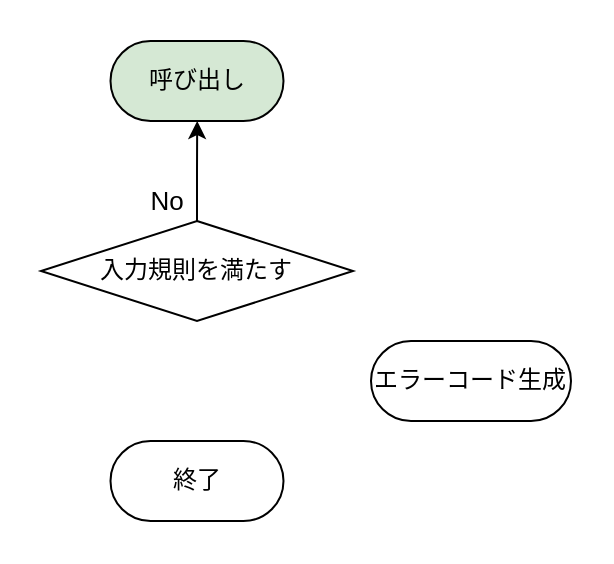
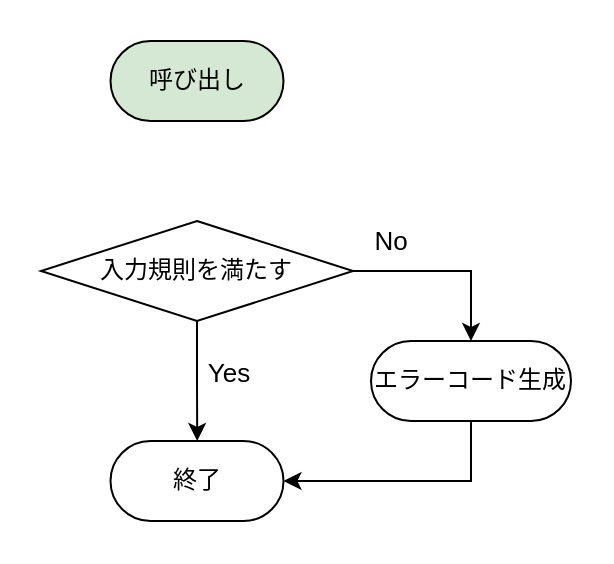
  <mxCell id="0" />
  <mxCell id="1" parent="0" />
  <mxCell id="2" value="呼び出し" style="rounded=1;whiteSpace=wrap;html=1;arcSize=50;fillColor=#d5e8d4;" vertex="1" parent="1"><mxGeometry x="54.75" y="20" width="86.5" height="40" as="geometry" /></mxCell>
  <mxCell id="3" value="終了" style="rounded=1;whiteSpace=wrap;html=1;arcSize=50;" vertex="1" parent="1"><mxGeometry x="54.75" y="220" width="86.5" height="40" as="geometry" /></mxCell>
- <mxCell id="5" value="No" style="edgeStyle=orthogonalEdgeStyle;rounded=0;orthogonalLoop=1;jettySize=auto;html=1;fontSize=13;" edge="1" parent="1" source="6" target="2"><mxGeometry x="-0.596" y="15" relative="1" as="geometry"><mxPoint as="offset" /></mxGeometry></mxCell>
+ <mxCell id="4" value="Yes" style="edgeStyle=orthogonalEdgeStyle;rounded=0;orthogonalLoop=1;jettySize=auto;html=1;fontSize=13;" edge="1" parent="1" source="6" target="3"><mxGeometry x="0.016" y="17" relative="1" as="geometry"><mxPoint x="-1" y="-5" as="offset" /></mxGeometry></mxCell>
+ <mxCell id="5" value="No" style="edgeStyle=orthogonalEdgeStyle;rounded=0;orthogonalLoop=1;jettySize=auto;html=1;entryX=0.5;entryY=0;entryDx=0;entryDy=0;fontSize=13;" edge="1" parent="1" source="6" target="8"><mxGeometry x="-0.596" y="15" relative="1" as="geometry"><mxPoint as="offset" /></mxGeometry></mxCell>
  <mxCell id="6" value="入力規則を満たす" style="rhombus;whiteSpace=wrap;html=1;" vertex="1" parent="1"><mxGeometry x="20" y="110" width="156" height="50" as="geometry" /></mxCell>
+ <mxCell id="7" value="" style="edgeStyle=orthogonalEdgeStyle;rounded=0;orthogonalLoop=1;jettySize=auto;html=1;entryX=1;entryY=0.5;entryDx=0;entryDy=0;exitX=0.5;exitY=1;exitDx=0;exitDy=0;" edge="1" parent="1" source="8" target="3"><mxGeometry relative="1" as="geometry"><mxPoint x="255" y="292.5" as="targetPoint" /></mxGeometry></mxCell>
  <mxCell id="8" value="エラーコード生成" style="rounded=1;whiteSpace=wrap;html=1;arcSize=50;" vertex="1" parent="1"><mxGeometry x="185" y="170" width="100" height="40" as="geometry" /></mxCell>
